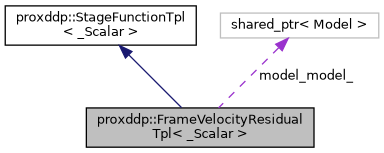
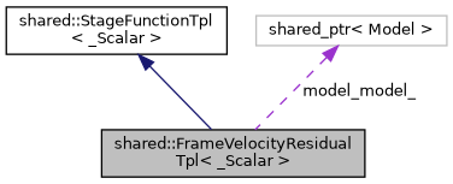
  digraph {
    node [color=black fontname=Helvetica fontsize=10 shape=record]
    edge [dir=back fontname=Helvetica fontsize=10 labelfontname=Helvetica labelfontsize=10]
-   n1 [fillcolor=grey75 fontcolor=black height=0.2 label="proxddp::FrameVelocityResidual\lTpl\< _Scalar \>" style=filled width=0.4]
-   n2 [height=0.2 label="proxddp::StageFunctionTpl\l\< _Scalar \>" width=0.4]
+   n1 [fillcolor=grey75 fontcolor=black height=0.2 label="shared::FrameVelocityResidual\lTpl\< _Scalar \>" style=filled width=0.4]
+   n2 [height=0.2 label="shared::StageFunctionTpl\l\< _Scalar \>" width=0.4]
    n3 [color=grey75 height=0.2 label="shared_ptr\< Model \>" width=0.4]
    n2 -> n1 [color=midnightblue style=solid]
    n3 -> n1 [color=darkorchid3 label=" model_model_" style=dashed]
  }
